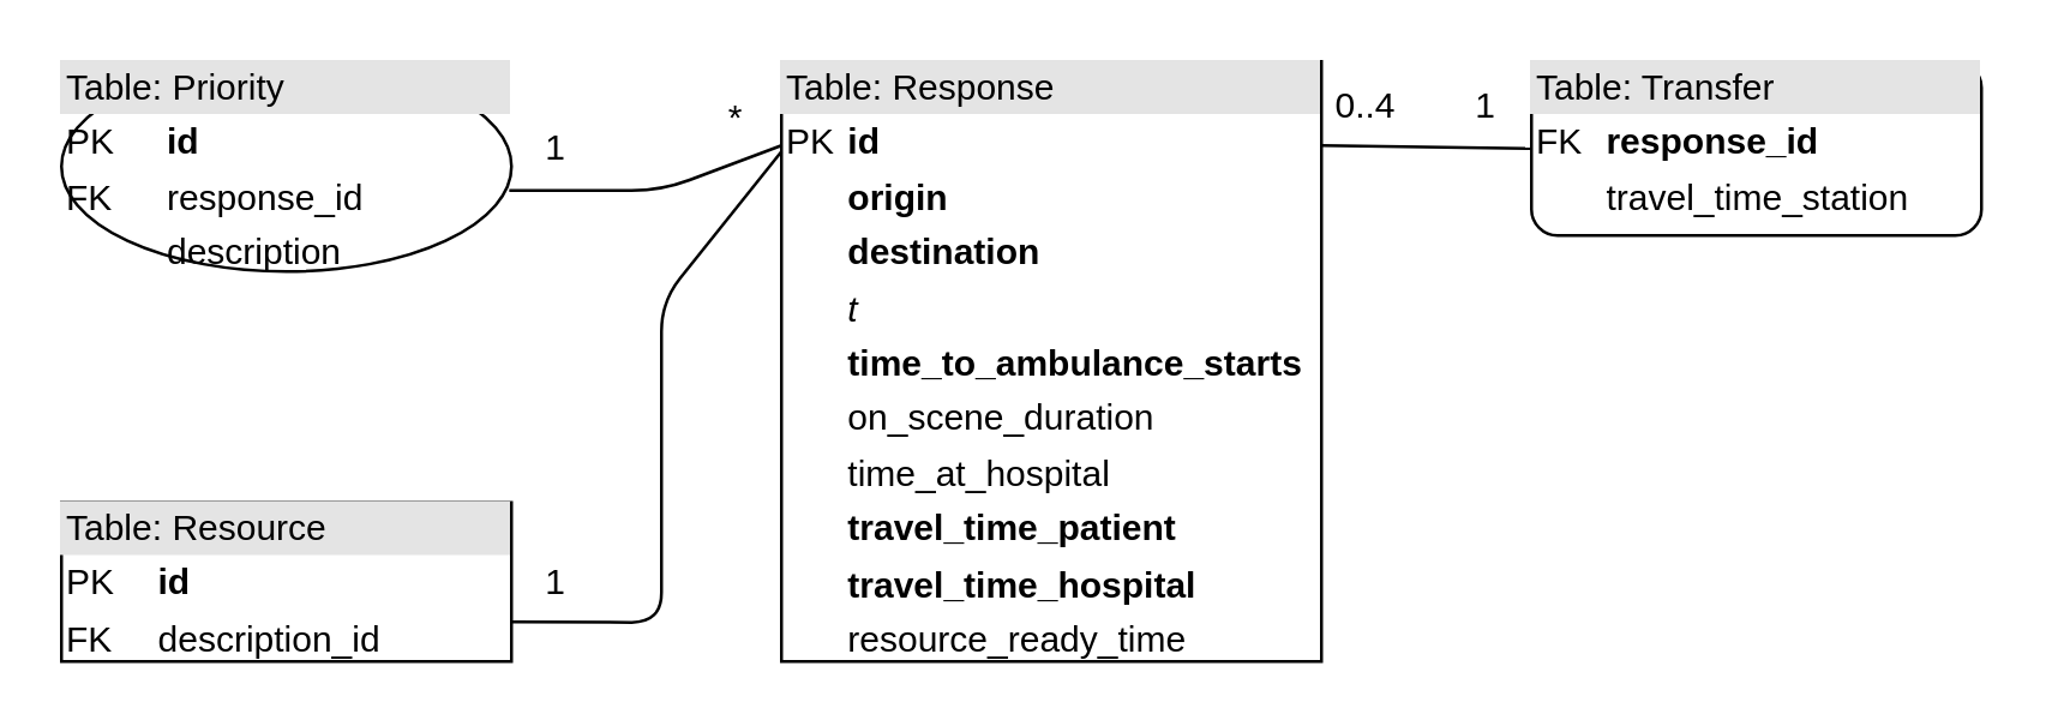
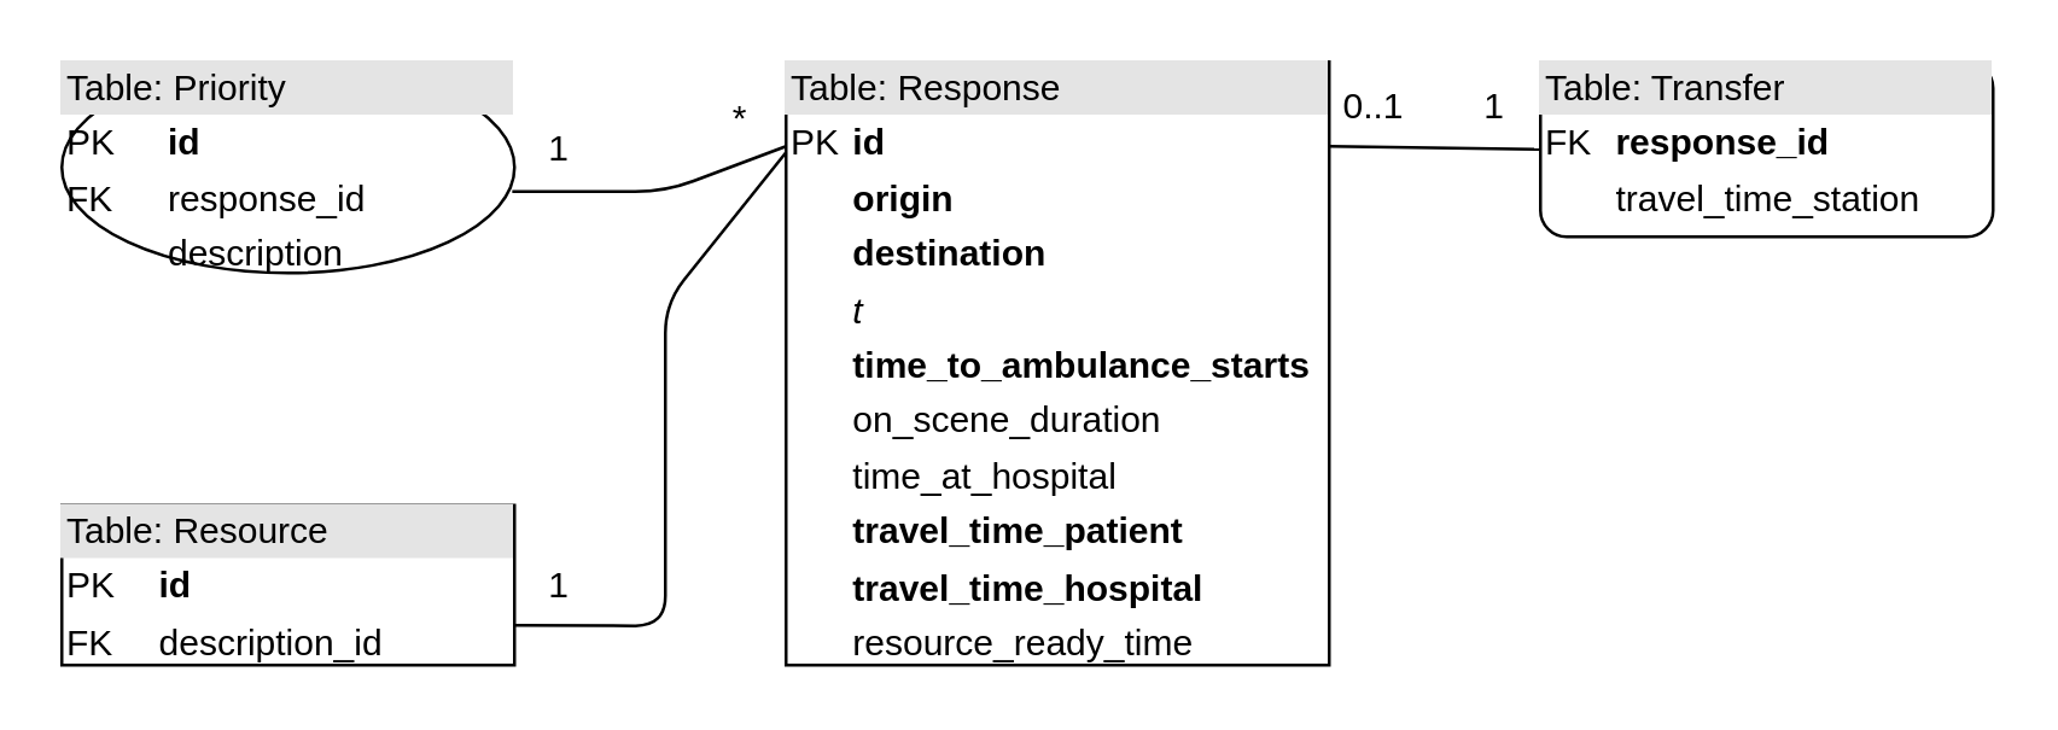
  <mxCell id="0" />
  <mxCell id="1" parent="0" />
  <mxCell id="2" value="&lt;div style=&quot;box-sizing: border-box ; width: 100% ; background: #e4e4e4 ; padding: 2px&quot;&gt;Table: Response&lt;/div&gt;&lt;table style=&quot;width: 100% ; font-size: 1em&quot; cellpadding=&quot;2&quot; cellspacing=&quot;0&quot;&gt;&lt;tbody&gt;&lt;tr&gt;&lt;td&gt;PK&lt;/td&gt;&lt;td&gt;&lt;b&gt;id&lt;/b&gt;&lt;/td&gt;&lt;/tr&gt;&lt;tr&gt;&lt;td&gt;&lt;br&gt;&lt;/td&gt;&lt;td&gt;&lt;b&gt;origin&lt;/b&gt;&lt;/td&gt;&lt;/tr&gt;&lt;tr&gt;&lt;td&gt;&lt;br&gt;&lt;/td&gt;&lt;td&gt;&lt;b&gt;destination&lt;/b&gt;&lt;/td&gt;&lt;/tr&gt;&lt;tr&gt;&lt;td&gt;&lt;br&gt;&lt;/td&gt;&lt;td&gt;&lt;i&gt;t&lt;/i&gt;&lt;/td&gt;&lt;/tr&gt;&lt;tr&gt;&lt;td&gt;&lt;br&gt;&lt;/td&gt;&lt;td&gt;&lt;b&gt;time_to_ambulance_starts&lt;/b&gt;&lt;/td&gt;&lt;/tr&gt;&lt;tr&gt;&lt;td&gt;&lt;br&gt;&lt;/td&gt;&lt;td&gt;on_scene_duration&lt;/td&gt;&lt;/tr&gt;&lt;tr&gt;&lt;td&gt;&lt;br&gt;&lt;/td&gt;&lt;td&gt;time_at_hospital&lt;/td&gt;&lt;/tr&gt;&lt;tr&gt;&lt;td&gt;&lt;br&gt;&lt;/td&gt;&lt;td&gt;&lt;b&gt;travel_time_patient&lt;/b&gt;&lt;/td&gt;&lt;/tr&gt;&lt;tr&gt;&lt;td&gt;&lt;br&gt;&lt;/td&gt;&lt;td&gt;&lt;b&gt;travel_time_hospital&lt;/b&gt;&lt;/td&gt;&lt;/tr&gt;&lt;tr&gt;&lt;td&gt;&lt;br&gt;&lt;/td&gt;&lt;td&gt;resource_ready_time&lt;/td&gt;&lt;/tr&gt;&lt;/tbody&gt;&lt;/table&gt;" style="verticalAlign=top;align=left;overflow=fill;html=1;" parent="1" vertex="1"><mxGeometry x="260" y="20" width="180" height="200" as="geometry" /></mxCell>
  <mxCell id="3" value="&lt;div style=&quot;box-sizing: border-box ; width: 100% ; background: #e4e4e4 ; padding: 2px&quot;&gt;Table: Priority&lt;/div&gt;&lt;table style=&quot;width: 100% ; font-size: 1em&quot; cellpadding=&quot;2&quot; cellspacing=&quot;0&quot;&gt;&lt;tbody&gt;&lt;tr&gt;&lt;td&gt;PK&lt;/td&gt;&lt;td&gt;&lt;b&gt;id&lt;/b&gt;&lt;/td&gt;&lt;/tr&gt;&lt;tr&gt;&lt;td&gt;FK&lt;/td&gt;&lt;td&gt;response_id&lt;/td&gt;&lt;/tr&gt;&lt;tr&gt;&lt;td&gt;&lt;br&gt;&lt;/td&gt;&lt;td&gt;description&lt;/td&gt;&lt;/tr&gt;&lt;/tbody&gt;&lt;/table&gt;" style="ellipse;verticalAlign=top;align=left;overflow=fill;html=1;" parent="1" vertex="1"><mxGeometry x="20" y="20" width="150" height="70" as="geometry" /></mxCell>
  <mxCell id="4" value="&lt;div style=&quot;box-sizing: border-box ; width: 100% ; background: #e4e4e4 ; padding: 2px&quot;&gt;Table: Transfer&lt;/div&gt;&lt;table style=&quot;width: 100% ; font-size: 1em&quot; cellpadding=&quot;2&quot; cellspacing=&quot;0&quot;&gt;&lt;tbody&gt;&lt;tr&gt;&lt;td&gt;FK&lt;/td&gt;&lt;td&gt;&lt;b&gt;response_id&lt;/b&gt;&lt;/td&gt;&lt;/tr&gt;&lt;tr&gt;&lt;td&gt;&lt;br&gt;&lt;/td&gt;&lt;td&gt;travel_time_station&lt;/td&gt;&lt;/tr&gt;&lt;tr&gt;&lt;td&gt;&lt;br&gt;&lt;/td&gt;&lt;td&gt;&lt;/td&gt;&lt;/tr&gt;&lt;/tbody&gt;&lt;/table&gt;" style="verticalAlign=top;align=left;overflow=fill;html=1;rounded=1;" parent="1" vertex="1"><mxGeometry x="510" y="20" width="150" height="58" as="geometry" /></mxCell>
  <mxCell id="5" value="&lt;div style=&quot;box-sizing: border-box ; width: 100% ; background: #e4e4e4 ; padding: 2px&quot;&gt;Table: Resource&lt;/div&gt;&lt;table style=&quot;width: 100% ; font-size: 1em&quot; cellpadding=&quot;2&quot; cellspacing=&quot;0&quot;&gt;&lt;tbody&gt;&lt;tr&gt;&lt;td&gt;PK&lt;/td&gt;&lt;td&gt;&lt;b&gt;id&lt;/b&gt;&lt;/td&gt;&lt;/tr&gt;&lt;tr&gt;&lt;td&gt;FK&lt;/td&gt;&lt;td&gt;description_id&lt;/td&gt;&lt;/tr&gt;&lt;tr&gt;&lt;td&gt;&lt;/td&gt;&lt;td&gt;&lt;/td&gt;&lt;/tr&gt;&lt;/tbody&gt;&lt;/table&gt;" style="verticalAlign=top;align=left;overflow=fill;html=1;" parent="1" vertex="1"><mxGeometry x="20" y="167" width="150" height="53" as="geometry" /></mxCell>
  <mxCell id="6" value="" style="endArrow=none;html=1;entryX=0.995;entryY=0.614;entryDx=0;entryDy=0;entryPerimeter=0;exitX=0;exitY=0.14;exitDx=0;exitDy=0;exitPerimeter=0;" parent="1" source="2" target="3" edge="1"><mxGeometry width="50" height="50" relative="1" as="geometry"><mxPoint x="280" y="50" as="sourcePoint" /><mxPoint x="421" y="39.5" as="targetPoint" /><Array as="points"><mxPoint x="220" y="63" /></Array></mxGeometry></mxCell>
  <mxCell id="7" value="" style="endArrow=none;html=1;entryX=0;entryY=0.5;entryDx=0;entryDy=0;" edge="1" parent="1" target="4"><mxGeometry width="50" height="50" relative="1" as="geometry"><mxPoint x="440" y="48" as="sourcePoint" /><mxPoint x="179" y="72.98" as="targetPoint" /><Array as="points" /></mxGeometry></mxCell>
  <mxCell id="8" value="" style="endArrow=none;html=1;entryX=1;entryY=0.75;entryDx=0;entryDy=0;exitX=0;exitY=0.15;exitDx=0;exitDy=0;exitPerimeter=0;" edge="1" parent="1" source="2" target="5"><mxGeometry width="50" height="50" relative="1" as="geometry"><mxPoint x="290" y="60" as="sourcePoint" /><mxPoint x="180" y="146" as="targetPoint" /><Array as="points"><mxPoint x="220" y="100" /><mxPoint x="220" y="207" /></Array></mxGeometry></mxCell>
  <mxCell id="9" value="1" style="text;html=1;strokeColor=none;fillColor=none;align=center;verticalAlign=middle;whiteSpace=wrap;rounded=0;" vertex="1" parent="1"><mxGeometry x="170" y="39" width="30" height="20" as="geometry" /></mxCell>
  <mxCell id="10" value="*" style="text;html=1;strokeColor=none;fillColor=none;align=center;verticalAlign=middle;whiteSpace=wrap;rounded=0;" vertex="1" parent="1"><mxGeometry x="230" y="29" width="30" height="20" as="geometry" /></mxCell>
  <mxCell id="11" value="1" style="text;html=1;strokeColor=none;fillColor=none;align=center;verticalAlign=middle;whiteSpace=wrap;rounded=0;" vertex="1" parent="1"><mxGeometry x="170" y="183.5" width="30" height="20" as="geometry" /></mxCell>
  <mxCell id="12" value="1" style="text;html=1;strokeColor=none;fillColor=none;align=center;verticalAlign=middle;whiteSpace=wrap;rounded=0;" vertex="1" parent="1"><mxGeometry x="480" y="25" width="30" height="20" as="geometry" /></mxCell>
- <mxCell id="13" value="0..4" style="text;html=1;strokeColor=none;fillColor=none;align=center;verticalAlign=middle;whiteSpace=wrap;rounded=0;" vertex="1" parent="1"><mxGeometry x="440" y="25" width="30" height="20" as="geometry" /></mxCell>
+ <mxCell id="13" value="0..1" style="text;html=1;strokeColor=none;fillColor=none;align=center;verticalAlign=middle;whiteSpace=wrap;rounded=0;" vertex="1" parent="1"><mxGeometry x="440" y="25" width="30" height="20" as="geometry" /></mxCell>
